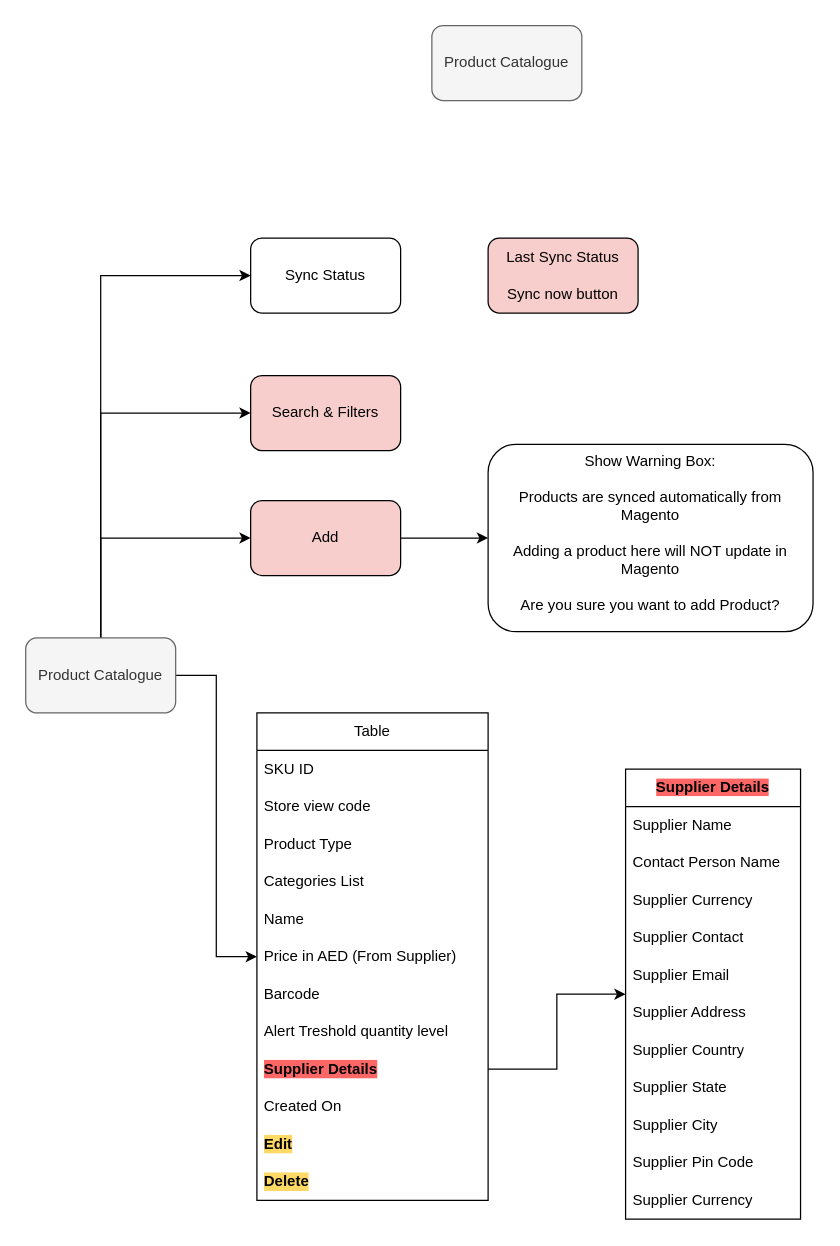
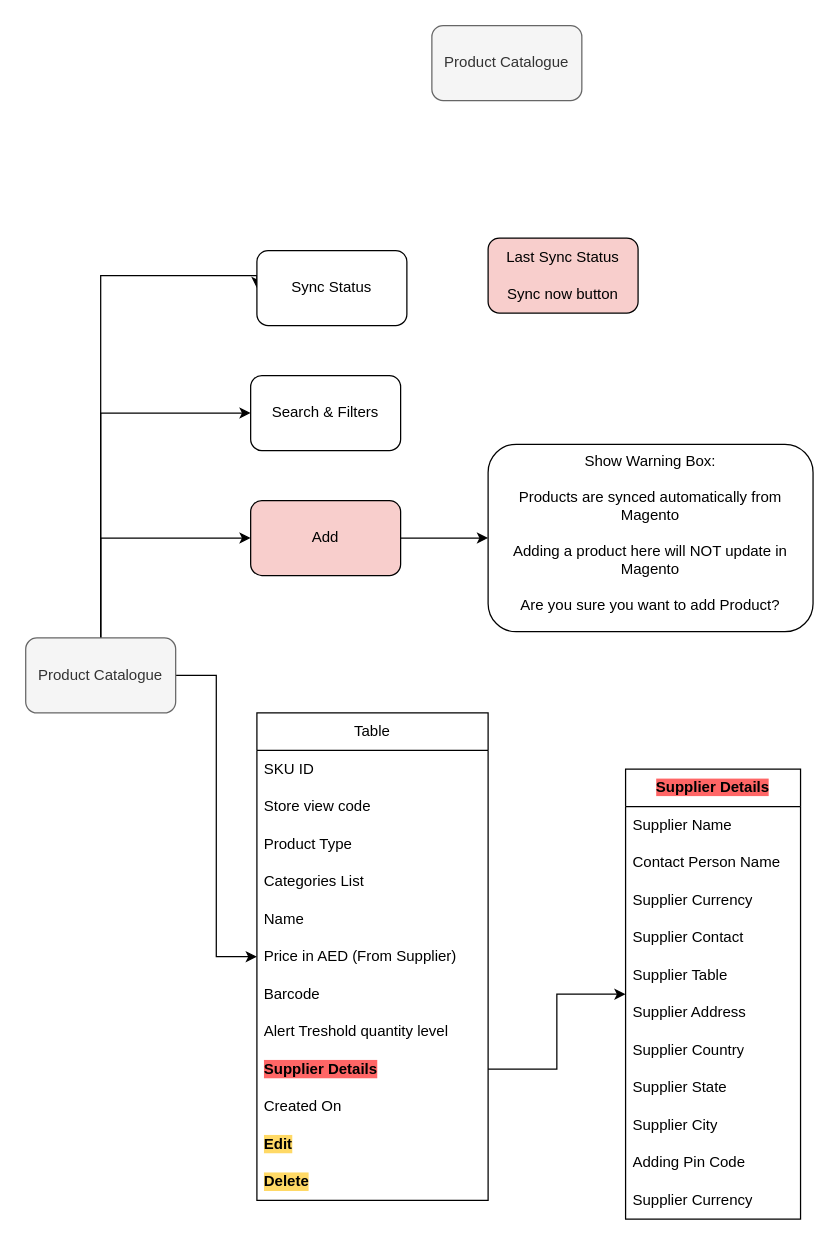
  <mxCell id="0" />
  <mxCell id="1" parent="0" />
  <mxCell id="2" value="Product Catalogue" style="rounded=1;whiteSpace=wrap;html=1;fillColor=#f5f5f5;fontColor=#333333;strokeColor=#666666;" parent="1" vertex="1"><mxGeometry x="345" y="20" width="120" height="60" as="geometry" /></mxCell>
  <mxCell id="3" style="edgeStyle=orthogonalEdgeStyle;rounded=0;orthogonalLoop=1;jettySize=auto;html=1;entryX=0;entryY=0.5;entryDx=0;entryDy=0;" parent="1" source="7" target="8" edge="1"><mxGeometry relative="1" as="geometry"><Array as="points"><mxPoint x="80" y="330" /></Array></mxGeometry></mxCell>
  <mxCell id="4" style="edgeStyle=orthogonalEdgeStyle;rounded=0;orthogonalLoop=1;jettySize=auto;html=1;entryX=0;entryY=0.5;entryDx=0;entryDy=0;" parent="1" source="7" target="10" edge="1"><mxGeometry relative="1" as="geometry"><Array as="points"><mxPoint x="80" y="430" /></Array></mxGeometry></mxCell>
  <mxCell id="5" style="edgeStyle=orthogonalEdgeStyle;rounded=0;orthogonalLoop=1;jettySize=auto;html=1;" parent="1" source="7" target="11" edge="1"><mxGeometry relative="1" as="geometry" /></mxCell>
  <mxCell id="6" style="edgeStyle=orthogonalEdgeStyle;rounded=0;orthogonalLoop=1;jettySize=auto;html=1;entryX=0;entryY=0.5;entryDx=0;entryDy=0;" parent="1" source="7" target="25" edge="1"><mxGeometry relative="1" as="geometry"><Array as="points"><mxPoint x="80" y="220" /></Array></mxGeometry></mxCell>
  <mxCell id="7" value="Product Catalogue" style="rounded=1;whiteSpace=wrap;html=1;fillColor=#f5f5f5;fontColor=#333333;strokeColor=#666666;" parent="1" vertex="1"><mxGeometry x="20" y="510" width="120" height="60" as="geometry" /></mxCell>
- <mxCell id="8" value="Search &amp;amp; Filters" style="rounded=1;whiteSpace=wrap;html=1;fillColor=#f8cecc;" parent="1" vertex="1"><mxGeometry x="200" y="300" width="120" height="60" as="geometry" /></mxCell>
+ <mxCell id="8" value="Search &amp;amp; Filters" style="rounded=1;whiteSpace=wrap;html=1;" parent="1" vertex="1"><mxGeometry x="200" y="300" width="120" height="60" as="geometry" /></mxCell>
  <mxCell id="9" value="" style="edgeStyle=orthogonalEdgeStyle;rounded=0;orthogonalLoop=1;jettySize=auto;html=1;" parent="1" source="10" target="24" edge="1"><mxGeometry relative="1" as="geometry" /></mxCell>
  <mxCell id="10" value="Add" style="rounded=1;whiteSpace=wrap;html=1;fillColor=#f8cecc;" parent="1" vertex="1"><mxGeometry x="200" y="400" width="120" height="60" as="geometry" /></mxCell>
  <mxCell id="11" value="Table" style="swimlane;fontStyle=0;childLayout=stackLayout;horizontal=1;startSize=30;horizontalStack=0;resizeParent=1;resizeParentMax=0;resizeLast=0;collapsible=1;marginBottom=0;whiteSpace=wrap;html=1;" parent="1" vertex="1"><mxGeometry x="205" y="570" width="185" height="390" as="geometry" /></mxCell>
  <mxCell id="12" value="SKU ID" style="text;strokeColor=none;fillColor=none;align=left;verticalAlign=middle;spacingLeft=4;spacingRight=4;overflow=hidden;points=[[0,0.5],[1,0.5]];portConstraint=eastwest;rotatable=0;whiteSpace=wrap;html=1;" parent="11" vertex="1"><mxGeometry y="30" width="185" height="30" as="geometry" /></mxCell>
  <mxCell id="13" value="Store view code" style="text;strokeColor=none;fillColor=none;align=left;verticalAlign=middle;spacingLeft=4;spacingRight=4;overflow=hidden;points=[[0,0.5],[1,0.5]];portConstraint=eastwest;rotatable=0;whiteSpace=wrap;html=1;" parent="11" vertex="1"><mxGeometry y="60" width="185" height="30" as="geometry" /></mxCell>
  <mxCell id="14" value="Product Type" style="text;strokeColor=none;fillColor=none;align=left;verticalAlign=middle;spacingLeft=4;spacingRight=4;overflow=hidden;points=[[0,0.5],[1,0.5]];portConstraint=eastwest;rotatable=0;whiteSpace=wrap;html=1;" parent="11" vertex="1"><mxGeometry y="90" width="185" height="30" as="geometry" /></mxCell>
  <mxCell id="15" value="Categories List" style="text;strokeColor=none;fillColor=none;align=left;verticalAlign=middle;spacingLeft=4;spacingRight=4;overflow=hidden;points=[[0,0.5],[1,0.5]];portConstraint=eastwest;rotatable=0;whiteSpace=wrap;html=1;" parent="11" vertex="1"><mxGeometry y="120" width="185" height="30" as="geometry" /></mxCell>
  <mxCell id="16" value="Name" style="text;strokeColor=none;fillColor=none;align=left;verticalAlign=middle;spacingLeft=4;spacingRight=4;overflow=hidden;points=[[0,0.5],[1,0.5]];portConstraint=eastwest;rotatable=0;whiteSpace=wrap;html=1;" parent="11" vertex="1"><mxGeometry y="150" width="185" height="30" as="geometry" /></mxCell>
  <mxCell id="17" value="Price in AED (From Supplier)" style="text;strokeColor=none;fillColor=none;align=left;verticalAlign=middle;spacingLeft=4;spacingRight=4;overflow=hidden;points=[[0,0.5],[1,0.5]];portConstraint=eastwest;rotatable=0;whiteSpace=wrap;html=1;" parent="11" vertex="1"><mxGeometry y="180" width="185" height="30" as="geometry" /></mxCell>
  <mxCell id="18" value="Barcode" style="text;strokeColor=none;fillColor=none;align=left;verticalAlign=middle;spacingLeft=4;spacingRight=4;overflow=hidden;points=[[0,0.5],[1,0.5]];portConstraint=eastwest;rotatable=0;whiteSpace=wrap;html=1;" parent="11" vertex="1"><mxGeometry y="210" width="185" height="30" as="geometry" /></mxCell>
  <mxCell id="19" value="Alert Treshold quantity level&amp;nbsp;" style="text;strokeColor=none;fillColor=none;align=left;verticalAlign=middle;spacingLeft=4;spacingRight=4;overflow=hidden;points=[[0,0.5],[1,0.5]];portConstraint=eastwest;rotatable=0;whiteSpace=wrap;html=1;" vertex="1" parent="11"><mxGeometry y="240" width="185" height="30" as="geometry" /></mxCell>
  <mxCell id="20" value="&lt;b&gt;Supplier Details&lt;/b&gt;" style="text;strokeColor=none;fillColor=none;align=left;verticalAlign=middle;spacingLeft=4;spacingRight=4;overflow=hidden;points=[[0,0.5],[1,0.5]];portConstraint=eastwest;rotatable=0;whiteSpace=wrap;html=1;labelBackgroundColor=#FF6666;" parent="11" vertex="1"><mxGeometry y="270" width="185" height="30" as="geometry" /></mxCell>
  <mxCell id="21" value="Created On" style="text;strokeColor=none;fillColor=none;align=left;verticalAlign=middle;spacingLeft=4;spacingRight=4;overflow=hidden;points=[[0,0.5],[1,0.5]];portConstraint=eastwest;rotatable=0;whiteSpace=wrap;html=1;" parent="11" vertex="1"><mxGeometry y="300" width="185" height="30" as="geometry" /></mxCell>
  <mxCell id="22" value="Edit" style="text;strokeColor=none;fillColor=none;align=left;verticalAlign=middle;spacingLeft=4;spacingRight=4;overflow=hidden;points=[[0,0.5],[1,0.5]];portConstraint=eastwest;rotatable=0;whiteSpace=wrap;html=1;fontStyle=1;labelBackgroundColor=#FFD966;" parent="11" vertex="1"><mxGeometry y="330" width="185" height="30" as="geometry" /></mxCell>
  <mxCell id="23" value="Delete" style="text;strokeColor=none;fillColor=none;align=left;verticalAlign=middle;spacingLeft=4;spacingRight=4;overflow=hidden;points=[[0,0.5],[1,0.5]];portConstraint=eastwest;rotatable=0;whiteSpace=wrap;html=1;fontStyle=1;labelBackgroundColor=#FFD966;" parent="11" vertex="1"><mxGeometry y="360" width="185" height="30" as="geometry" /></mxCell>
  <mxCell id="24" value="Show Warning Box:&lt;div&gt;&lt;br&gt;&lt;/div&gt;&lt;div&gt;Products are synced automatically from Magento&lt;br&gt;&lt;br&gt;Adding a product here will NOT update in Magento&lt;br&gt;&lt;br&gt;Are you sure you want to add Product?&lt;/div&gt;" style="rounded=1;whiteSpace=wrap;html=1;verticalAlign=top;" parent="1" vertex="1"><mxGeometry x="390" y="355" width="260" height="150" as="geometry" /></mxCell>
- <mxCell id="25" value="Sync Status" style="rounded=1;whiteSpace=wrap;html=1;" parent="1" vertex="1"><mxGeometry x="200" y="190" width="120" height="60" as="geometry" /></mxCell>
+ <mxCell id="25" value="Sync Status" style="rounded=1;whiteSpace=wrap;html=1;" parent="1" vertex="1"><mxGeometry x="205" y="200" width="120" height="60" as="geometry" /></mxCell>
  <mxCell id="26" value="Last Sync Status&lt;br&gt;&lt;br&gt;Sync now button" style="rounded=1;whiteSpace=wrap;html=1;fillColor=#f8cecc;" parent="1" vertex="1"><mxGeometry x="390" y="190" width="120" height="60" as="geometry" /></mxCell>
  <mxCell id="27" value="&lt;b style=&quot;text-align: left; background-color: rgb(255, 102, 102);&quot;&gt;Supplier Details&lt;/b&gt;" style="swimlane;fontStyle=0;childLayout=stackLayout;horizontal=1;startSize=30;horizontalStack=0;resizeParent=1;resizeParentMax=0;resizeLast=0;collapsible=1;marginBottom=0;whiteSpace=wrap;html=1;" parent="1" vertex="1"><mxGeometry x="500" y="615" width="140" height="360" as="geometry" /></mxCell>
  <mxCell id="28" value="Supplier Name" style="text;strokeColor=none;fillColor=none;align=left;verticalAlign=middle;spacingLeft=4;spacingRight=4;overflow=hidden;points=[[0,0.5],[1,0.5]];portConstraint=eastwest;rotatable=0;whiteSpace=wrap;html=1;" parent="27" vertex="1"><mxGeometry y="30" width="140" height="30" as="geometry" /></mxCell>
  <mxCell id="29" value="Contact Person Name" style="text;strokeColor=none;fillColor=none;align=left;verticalAlign=middle;spacingLeft=4;spacingRight=4;overflow=hidden;points=[[0,0.5],[1,0.5]];portConstraint=eastwest;rotatable=0;whiteSpace=wrap;html=1;" parent="27" vertex="1"><mxGeometry y="60" width="140" height="30" as="geometry" /></mxCell>
  <mxCell id="30" value="Supplier Currency" style="text;strokeColor=none;fillColor=none;align=left;verticalAlign=middle;spacingLeft=4;spacingRight=4;overflow=hidden;points=[[0,0.5],[1,0.5]];portConstraint=eastwest;rotatable=0;whiteSpace=wrap;html=1;" parent="27" vertex="1"><mxGeometry y="90" width="140" height="30" as="geometry" /></mxCell>
  <mxCell id="31" value="Supplier Contact" style="text;strokeColor=none;fillColor=none;align=left;verticalAlign=middle;spacingLeft=4;spacingRight=4;overflow=hidden;points=[[0,0.5],[1,0.5]];portConstraint=eastwest;rotatable=0;whiteSpace=wrap;html=1;" parent="27" vertex="1"><mxGeometry y="120" width="140" height="30" as="geometry" /></mxCell>
- <mxCell id="32" value="Supplier Email" style="text;strokeColor=none;fillColor=none;align=left;verticalAlign=middle;spacingLeft=4;spacingRight=4;overflow=hidden;points=[[0,0.5],[1,0.5]];portConstraint=eastwest;rotatable=0;whiteSpace=wrap;html=1;" parent="27" vertex="1"><mxGeometry y="150" width="140" height="30" as="geometry" /></mxCell>
+ <mxCell id="32" value="Supplier Table" style="text;strokeColor=none;fillColor=none;align=left;verticalAlign=middle;spacingLeft=4;spacingRight=4;overflow=hidden;points=[[0,0.5],[1,0.5]];portConstraint=eastwest;rotatable=0;whiteSpace=wrap;html=1;" parent="27" vertex="1"><mxGeometry y="150" width="140" height="30" as="geometry" /></mxCell>
  <mxCell id="33" value="Supplier Address" style="text;strokeColor=none;fillColor=none;align=left;verticalAlign=middle;spacingLeft=4;spacingRight=4;overflow=hidden;points=[[0,0.5],[1,0.5]];portConstraint=eastwest;rotatable=0;whiteSpace=wrap;html=1;" parent="27" vertex="1"><mxGeometry y="180" width="140" height="30" as="geometry" /></mxCell>
  <mxCell id="34" value="Supplier Country" style="text;strokeColor=none;fillColor=none;align=left;verticalAlign=middle;spacingLeft=4;spacingRight=4;overflow=hidden;points=[[0,0.5],[1,0.5]];portConstraint=eastwest;rotatable=0;whiteSpace=wrap;html=1;" parent="27" vertex="1"><mxGeometry y="210" width="140" height="30" as="geometry" /></mxCell>
  <mxCell id="35" value="Supplier State" style="text;strokeColor=none;fillColor=none;align=left;verticalAlign=middle;spacingLeft=4;spacingRight=4;overflow=hidden;points=[[0,0.5],[1,0.5]];portConstraint=eastwest;rotatable=0;whiteSpace=wrap;html=1;" parent="27" vertex="1"><mxGeometry y="240" width="140" height="30" as="geometry" /></mxCell>
  <mxCell id="36" value="Supplier City" style="text;strokeColor=none;fillColor=none;align=left;verticalAlign=middle;spacingLeft=4;spacingRight=4;overflow=hidden;points=[[0,0.5],[1,0.5]];portConstraint=eastwest;rotatable=0;whiteSpace=wrap;html=1;" parent="27" vertex="1"><mxGeometry y="270" width="140" height="30" as="geometry" /></mxCell>
- <mxCell id="37" value="Supplier Pin Code" style="text;strokeColor=none;fillColor=none;align=left;verticalAlign=middle;spacingLeft=4;spacingRight=4;overflow=hidden;points=[[0,0.5],[1,0.5]];portConstraint=eastwest;rotatable=0;whiteSpace=wrap;html=1;" parent="27" vertex="1"><mxGeometry y="300" width="140" height="30" as="geometry" /></mxCell>
+ <mxCell id="37" value="Adding Pin Code" style="text;strokeColor=none;fillColor=none;align=left;verticalAlign=middle;spacingLeft=4;spacingRight=4;overflow=hidden;points=[[0,0.5],[1,0.5]];portConstraint=eastwest;rotatable=0;whiteSpace=wrap;html=1;" parent="27" vertex="1"><mxGeometry y="300" width="140" height="30" as="geometry" /></mxCell>
  <mxCell id="38" value="Supplier Currency" style="text;strokeColor=none;fillColor=none;align=left;verticalAlign=middle;spacingLeft=4;spacingRight=4;overflow=hidden;points=[[0,0.5],[1,0.5]];portConstraint=eastwest;rotatable=0;whiteSpace=wrap;html=1;" parent="27" vertex="1"><mxGeometry y="330" width="140" height="30" as="geometry" /></mxCell>
  <mxCell id="39" style="edgeStyle=orthogonalEdgeStyle;rounded=0;orthogonalLoop=1;jettySize=auto;html=1;" parent="1" source="20" target="27" edge="1"><mxGeometry relative="1" as="geometry" /></mxCell>
